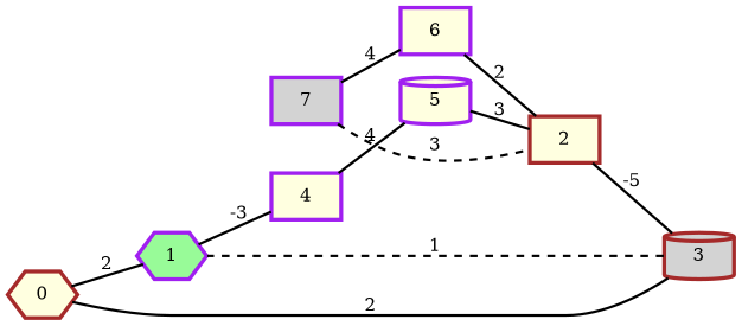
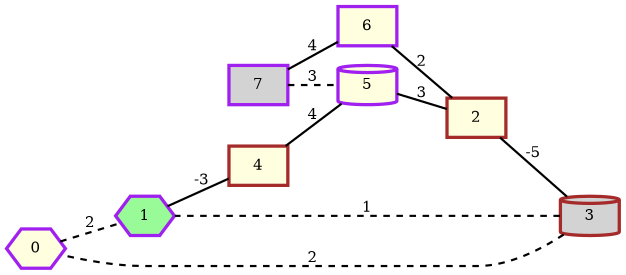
  graph {
    rankdir=LR
    node [color=purple fillcolor=lightyellow penwidth=3 shape=box style=filled]
    edge [penwidth=2 style=bold]
-   0 [color=brown shape=hexagon]
+   0 [shape=hexagon]
    1 [fillcolor=palegreen shape=hexagon]
-   4
+   4 [color=brown]
    7 [fillcolor=lightgrey]
    2 [color=brown]
    6
    5 [shape=cylinder]
    3 [color=brown fillcolor=lightgrey shape=cylinder]
-   0 -- 1 [label=2 style=solid]
+   0 -- 1 [label=2 style=dashed]
    1 -- 4 [label=-3]
    4 -- 5 [label=4 style=solid]
-   7 -- 2 [label=3 style=dashed]
+   7 -- 5 [label=3 style=dashed]
    7 -- 6 [label=4 style=solid]
    2 -- 3 [label=-5 style=solid]
    6 -- 2 [label=2]
    5 -- 2 [label=3]
-   3 -- 0 [label=2]
+   3 -- 0 [label=2 style=dashed]
    3 -- 1 [label=1 style=dashed]
  }
